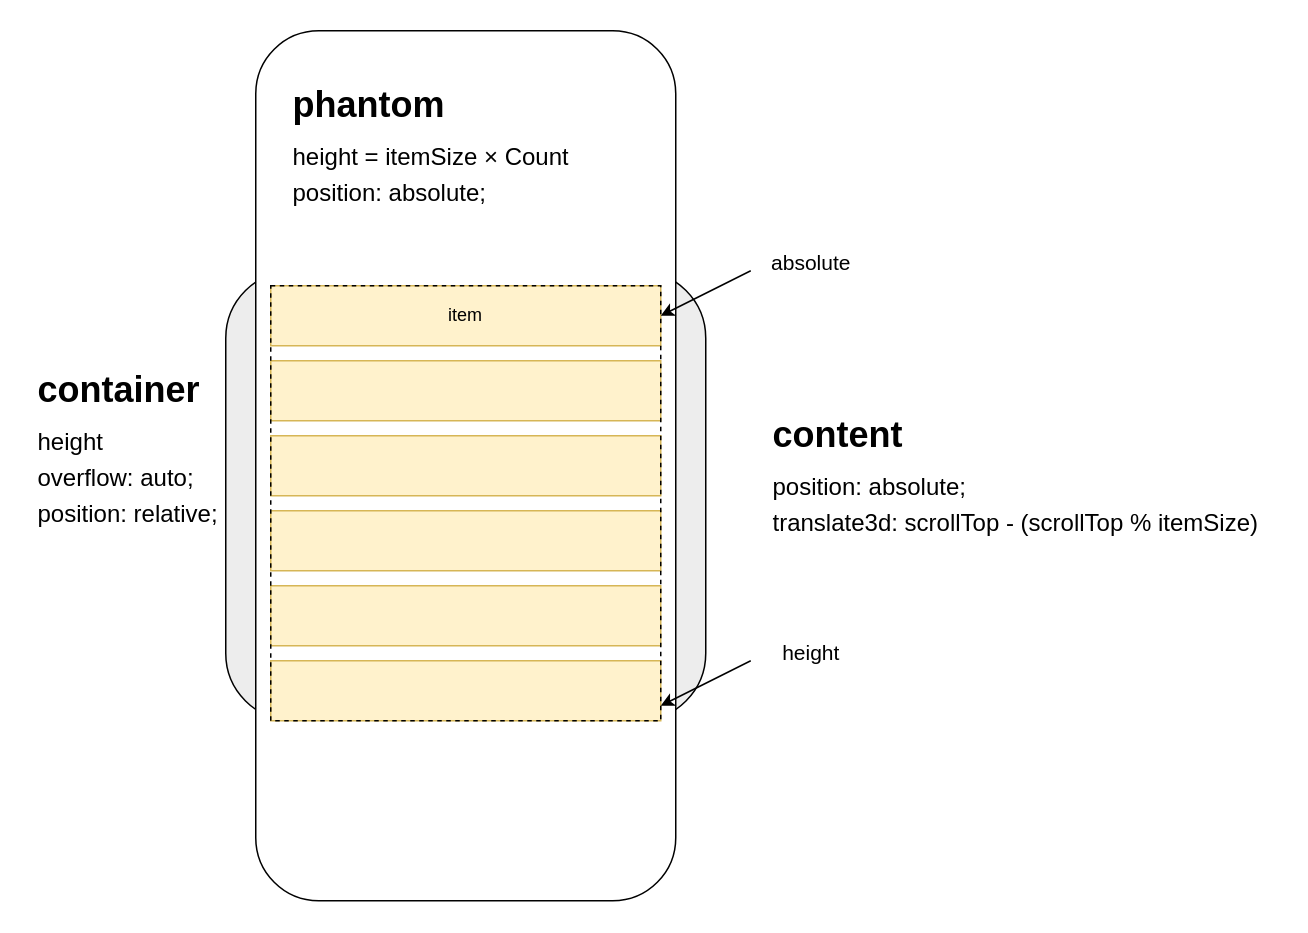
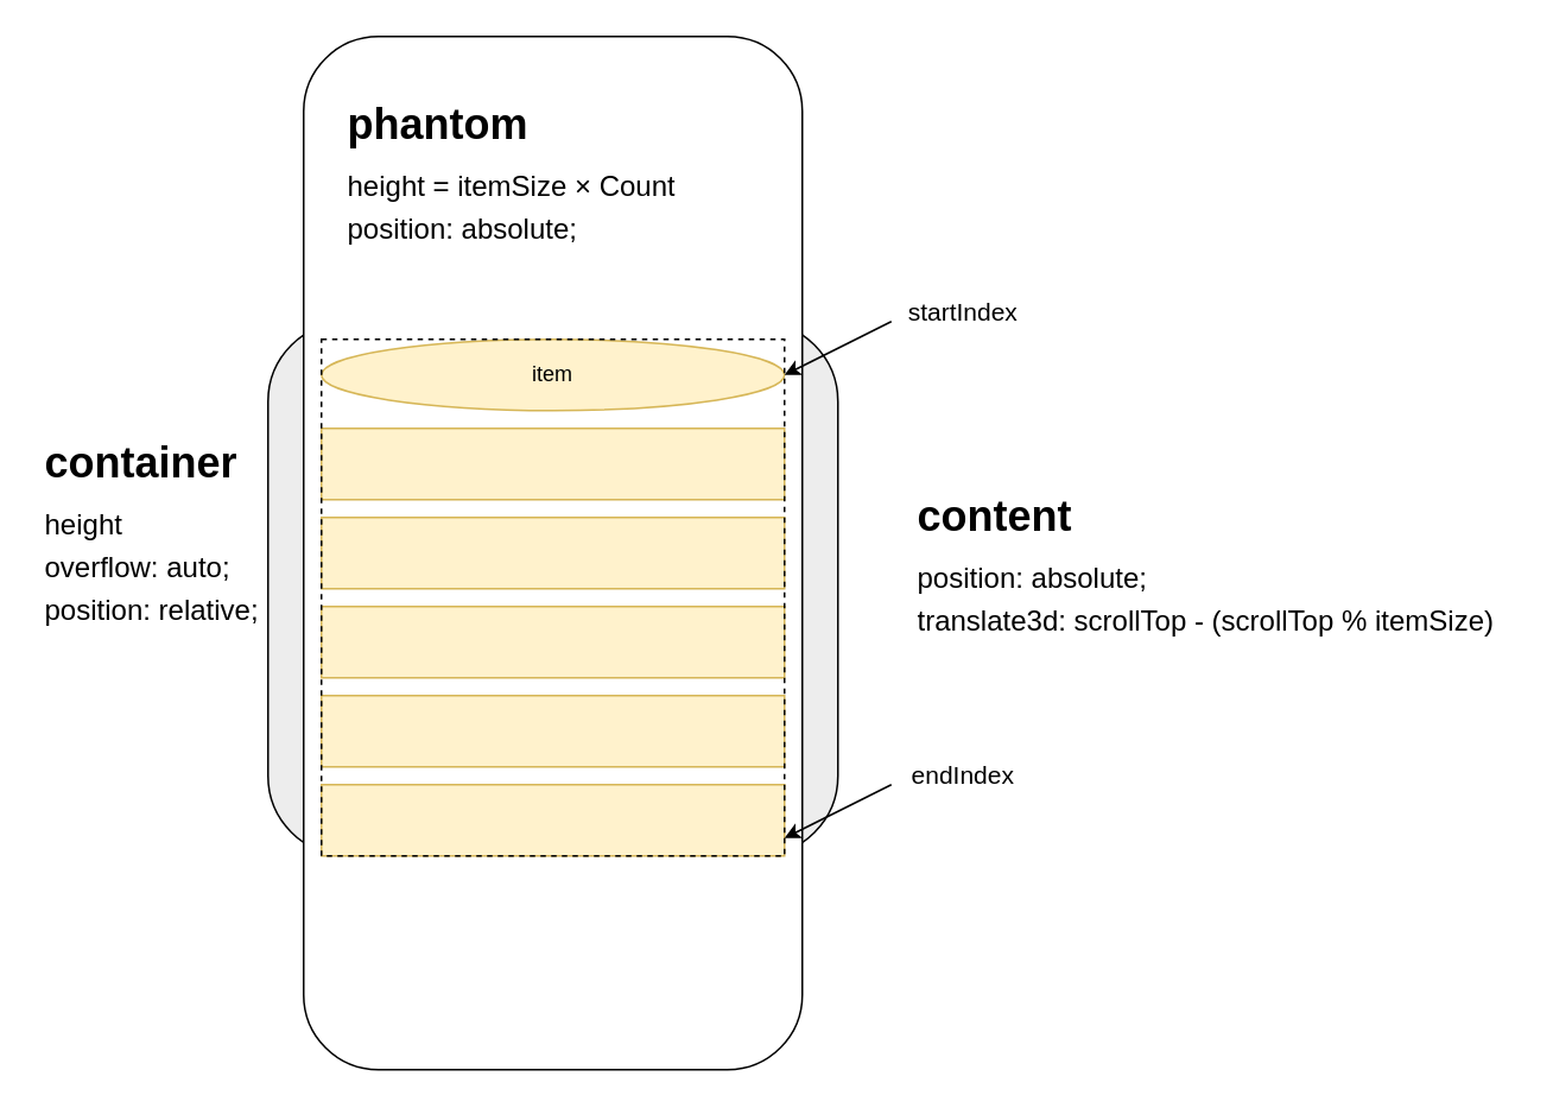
  <mxCell id="0" />
  <mxCell id="1" parent="0" />
  <mxCell id="2" value="" style="rounded=1;whiteSpace=wrap;html=1;glass=0;shadow=0;fillColor=#EDEDED;" parent="1" vertex="1"><mxGeometry x="150" y="180" width="320" height="300" as="geometry" /></mxCell>
  <mxCell id="3" value="&lt;h1&gt;container&lt;/h1&gt;&lt;p style=&quot;font-size: 16px; line-height: 50%;&quot;&gt;&lt;font style=&quot;font-size: 16px;&quot;&gt;height&lt;/font&gt;&lt;/p&gt;&lt;p style=&quot;font-size: 16px; line-height: 50%;&quot;&gt;&lt;font style=&quot;font-size: 16px;&quot;&gt;overflow: auto;&lt;/font&gt;&lt;/p&gt;&lt;p style=&quot;font-size: 16px; line-height: 50%;&quot;&gt;&lt;font style=&quot;font-size: 16px;&quot;&gt;position: relative;&lt;/font&gt;&lt;/p&gt;" style="text;html=1;strokeColor=none;fillColor=none;spacing=5;spacingTop=-20;whiteSpace=wrap;overflow=hidden;rounded=0;" parent="1" vertex="1"><mxGeometry x="20" y="240" width="190" height="120" as="geometry" /></mxCell>
  <mxCell id="4" value="" style="rounded=1;whiteSpace=wrap;html=1;" parent="1" vertex="1"><mxGeometry x="170" y="20" width="280" height="580" as="geometry" /></mxCell>
- <mxCell id="5" value="item" style="rounded=0;whiteSpace=wrap;html=1;fillColor=#fff2cc;strokeColor=#d6b656;" parent="1" vertex="1"><mxGeometry x="180" y="190" width="260" height="40" as="geometry" /></mxCell>
+ <mxCell id="5" value="item" style="ellipse;whiteSpace=wrap;html=1;fillColor=#fff2cc;strokeColor=#d6b656;" parent="1" vertex="1"><mxGeometry x="180" y="190" width="260" height="40" as="geometry" /></mxCell>
  <mxCell id="6" value="" style="rounded=0;whiteSpace=wrap;html=1;fillColor=#fff2cc;strokeColor=#d6b656;" parent="1" vertex="1"><mxGeometry x="180" y="240" width="260" height="40" as="geometry" /></mxCell>
  <mxCell id="7" value="" style="rounded=0;whiteSpace=wrap;html=1;fillColor=#fff2cc;strokeColor=#d6b656;" parent="1" vertex="1"><mxGeometry x="180" y="290" width="260" height="40" as="geometry" /></mxCell>
  <mxCell id="8" value="" style="rounded=0;whiteSpace=wrap;html=1;fillColor=#fff2cc;strokeColor=#d6b656;" parent="1" vertex="1"><mxGeometry x="180" y="340" width="260" height="40" as="geometry" /></mxCell>
  <mxCell id="9" value="" style="rounded=0;whiteSpace=wrap;html=1;fillColor=#fff2cc;strokeColor=#d6b656;" parent="1" vertex="1"><mxGeometry x="180" y="390" width="260" height="40" as="geometry" /></mxCell>
  <mxCell id="10" value="" style="rounded=0;whiteSpace=wrap;html=1;fillColor=#fff2cc;strokeColor=#d6b656;" parent="1" vertex="1"><mxGeometry x="180" y="440" width="260" height="40" as="geometry" /></mxCell>
  <mxCell id="11" value="" style="endArrow=classic;html=1;rounded=0;entryX=1;entryY=0.5;entryDx=0;entryDy=0;" parent="1" target="5" edge="1"><mxGeometry width="50" height="50" relative="1" as="geometry"><mxPoint x="500" y="180" as="sourcePoint" /><mxPoint x="530" y="340" as="targetPoint" /></mxGeometry></mxCell>
  <mxCell id="12" value="&lt;h1&gt;phantom&lt;br&gt;&lt;/h1&gt;&lt;p style=&quot;font-size: 16px; line-height: 50%;&quot;&gt;&lt;font style=&quot;font-size: 16px;&quot;&gt;height&amp;nbsp;&lt;/font&gt;&lt;span style=&quot;background-color: initial;&quot;&gt;= itemSize × Count&lt;/span&gt;&lt;/p&gt;&lt;p style=&quot;font-size: 16px; line-height: 50%;&quot;&gt;&lt;span style=&quot;background-color: initial;&quot;&gt;position: absolute;&lt;/span&gt;&lt;/p&gt;" style="text;html=1;strokeColor=none;fillColor=none;spacing=5;spacingTop=-20;whiteSpace=wrap;overflow=hidden;rounded=0;" parent="1" vertex="1"><mxGeometry x="190" width="230" height="100" as="geometry" y="50" /></mxCell>
- <mxCell id="13" value="&lt;font style=&quot;font-size: 14px;&quot;&gt;absolute&lt;/font&gt;" style="text;html=1;align=center;verticalAlign=middle;resizable=0;points=[];autosize=1;strokeColor=none;fillColor=none;" parent="1" vertex="1"><mxGeometry x="500" y="160" width="80" height="30" as="geometry" /></mxCell>
+ <mxCell id="13" value="&lt;font style=&quot;font-size: 14px;&quot;&gt;startIndex&lt;/font&gt;" style="text;html=1;align=center;verticalAlign=middle;resizable=0;points=[];autosize=1;strokeColor=none;fillColor=none;" parent="1" vertex="1"><mxGeometry x="500" y="160" width="80" height="30" as="geometry" /></mxCell>
  <mxCell id="14" value="" style="endArrow=classic;html=1;rounded=0;entryX=1;entryY=0.5;entryDx=0;entryDy=0;" parent="1" edge="1"><mxGeometry width="50" height="50" relative="1" as="geometry"><mxPoint x="500" y="440" as="sourcePoint" /><mxPoint x="440" y="470" as="targetPoint" /></mxGeometry></mxCell>
- <mxCell id="15" value="&lt;span style=&quot;font-size: 14px;&quot;&gt;height&lt;/span&gt;" style="text;html=1;align=center;verticalAlign=middle;resizable=0;points=[];autosize=1;strokeColor=none;fillColor=none;" parent="1" vertex="1"><mxGeometry x="500" y="420" width="80" height="30" as="geometry" /></mxCell>
+ <mxCell id="15" value="&lt;span style=&quot;font-size: 14px;&quot;&gt;endIndex&lt;/span&gt;" style="text;html=1;align=center;verticalAlign=middle;resizable=0;points=[];autosize=1;strokeColor=none;fillColor=none;" parent="1" vertex="1"><mxGeometry x="500" y="420" width="80" height="30" as="geometry" /></mxCell>
  <mxCell id="16" value="" style="rounded=0;whiteSpace=wrap;html=1;fillColor=none;gradientColor=none;dashed=1;" vertex="1" parent="1"><mxGeometry x="180" y="190" width="260" height="290" as="geometry" /></mxCell>
  <mxCell id="17" value="&lt;h1&gt;content&lt;/h1&gt;&lt;p style=&quot;font-size: 16px; line-height: 50%;&quot;&gt;position: absolute;&lt;/p&gt;&lt;p style=&quot;font-size: 16px; line-height: 50%;&quot;&gt;translate3d: scrollTop - (scrollTop % itemSize)&lt;/p&gt;" style="text;html=1;strokeColor=none;fillColor=none;spacing=5;spacingTop=-20;whiteSpace=wrap;overflow=hidden;rounded=0;" vertex="1" parent="1"><mxGeometry x="510" y="270" width="340" height="100" as="geometry" /></mxCell>
